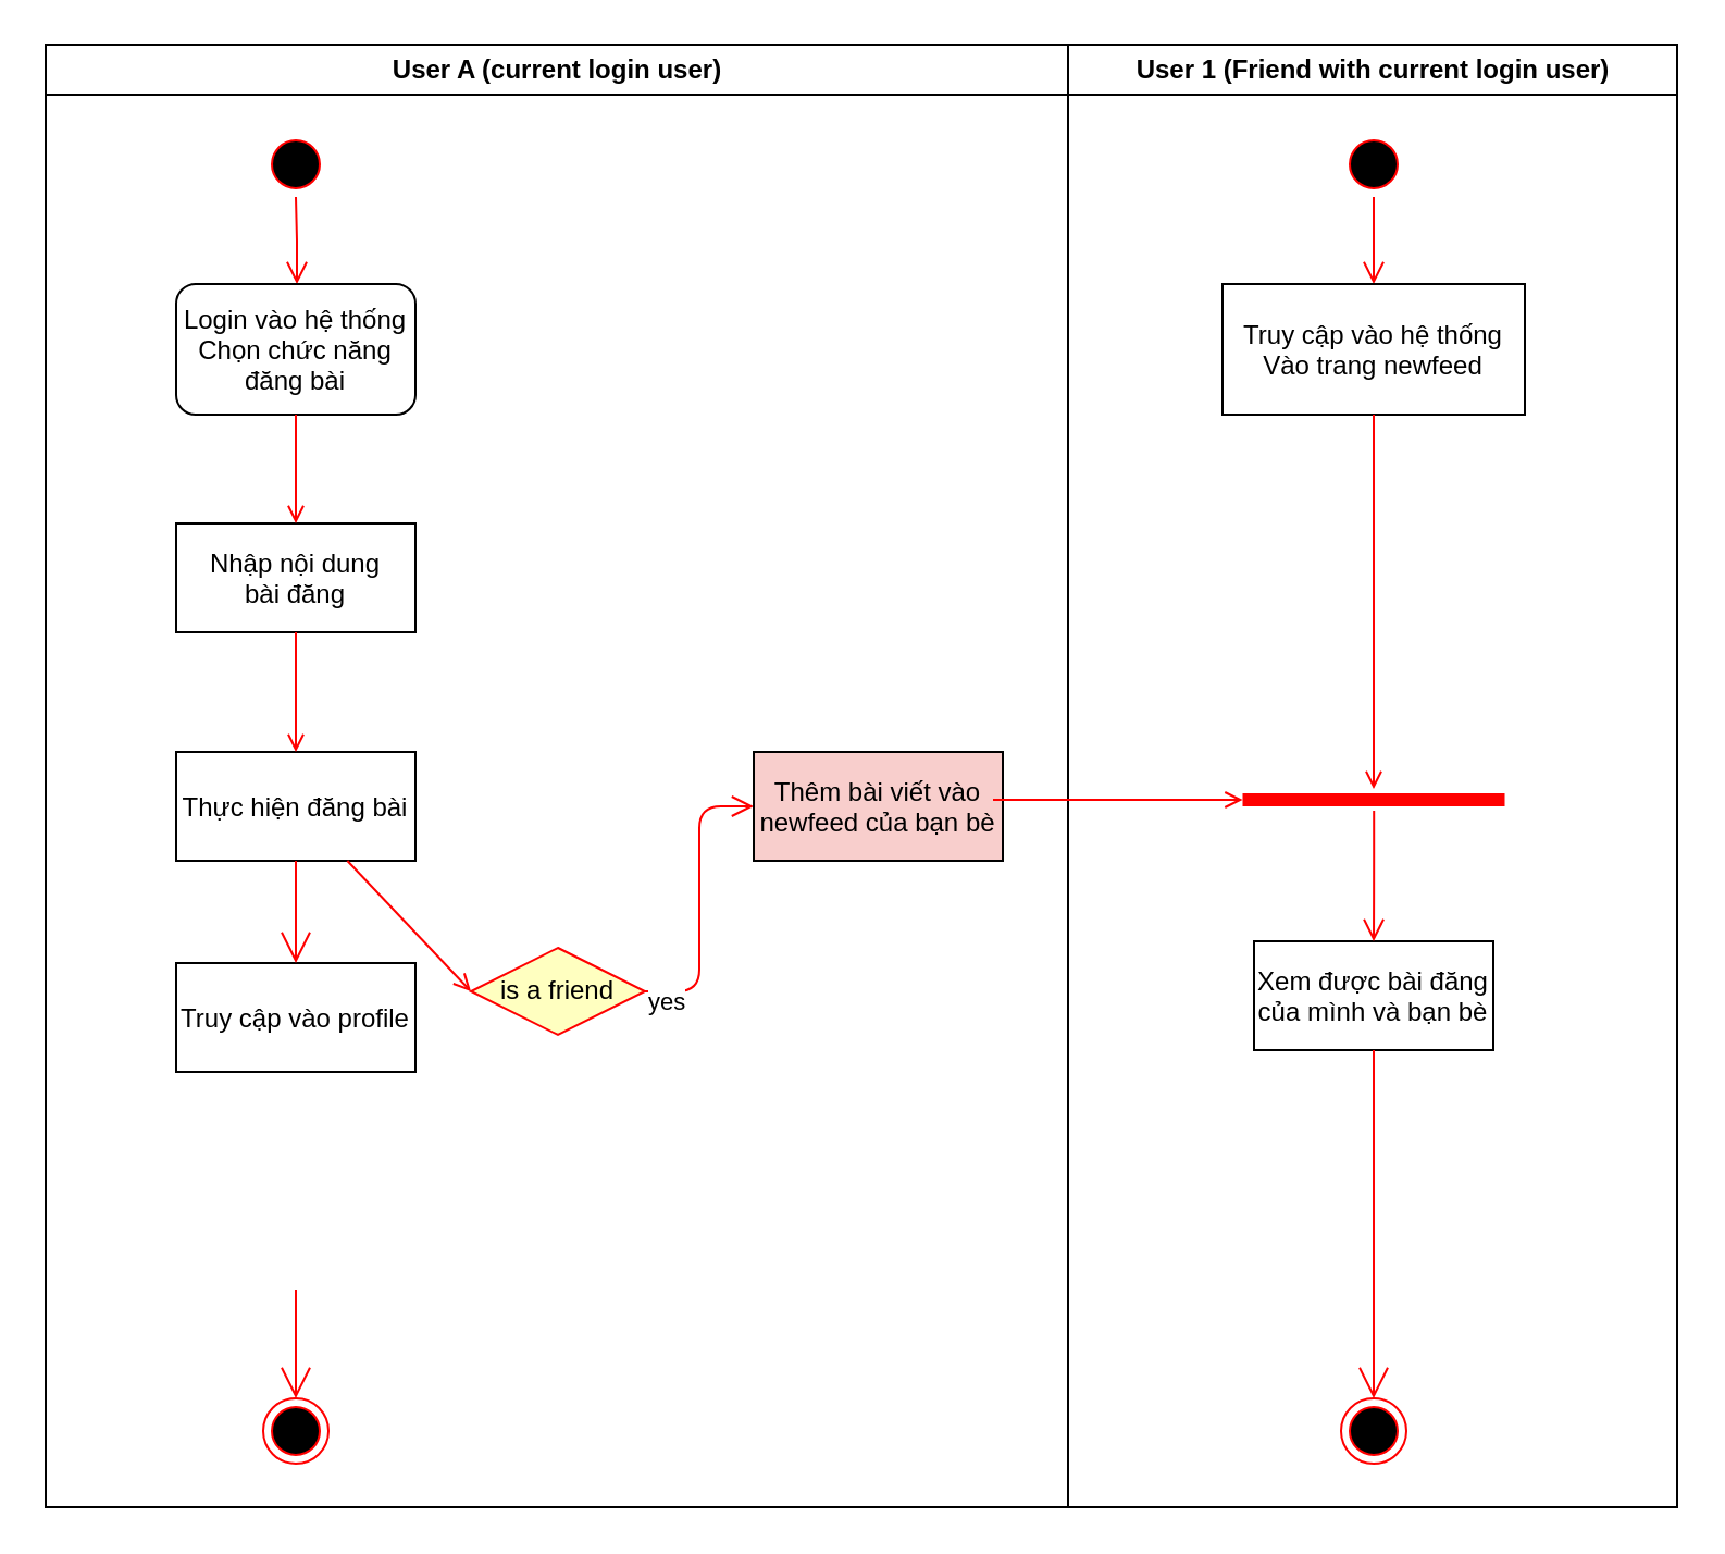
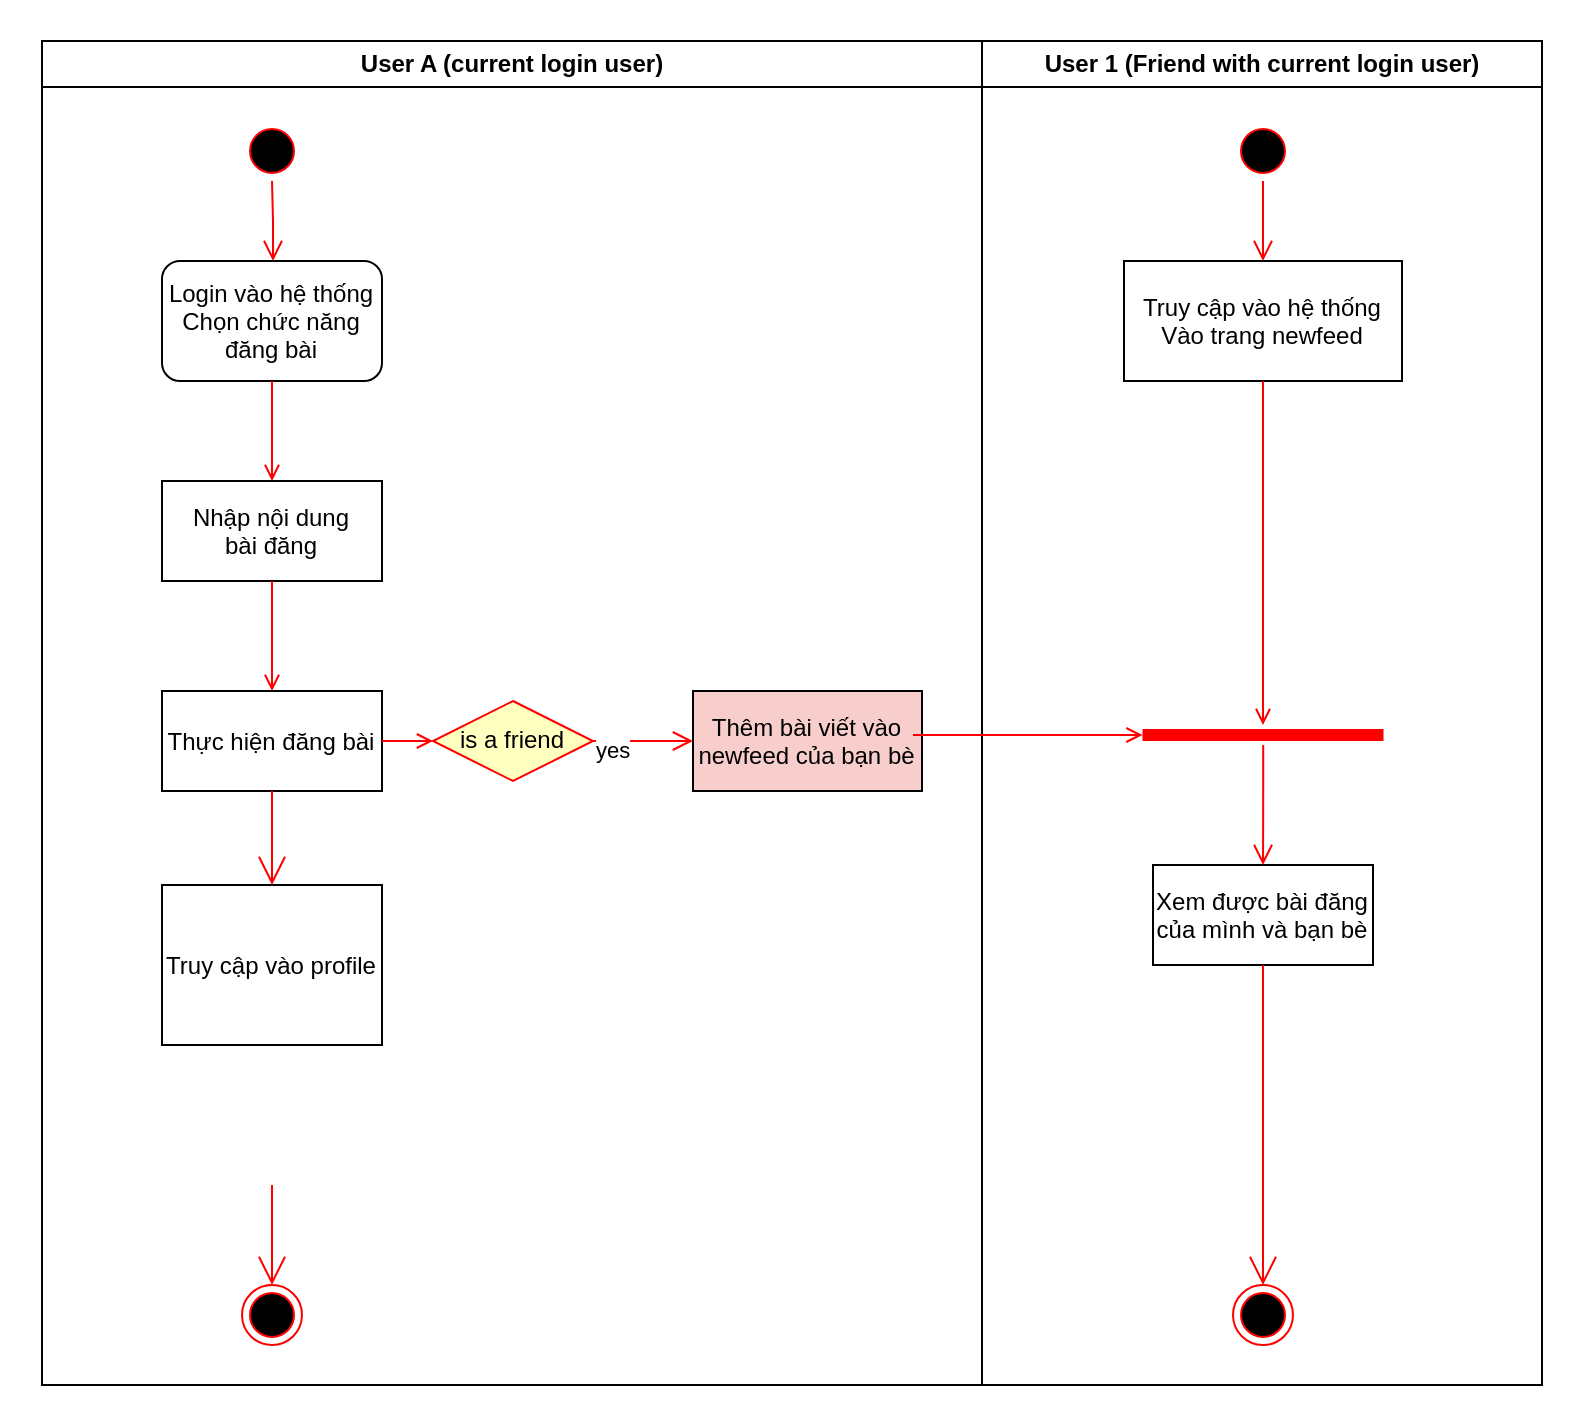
  <mxCell id="0" />
  <mxCell id="1" parent="0" />
  <mxCell id="2" value="User A (current login user)" style="swimlane;whiteSpace=wrap" parent="1" vertex="1"><mxGeometry x="20.5" y="20" width="470" height="672" as="geometry" /></mxCell>
  <mxCell id="3" value="" style="ellipse;shape=startState;fillColor=#000000;strokeColor=#ff0000;" parent="2" vertex="1"><mxGeometry x="100" y="40" width="30" height="30" as="geometry" /></mxCell>
  <mxCell id="4" value="" style="edgeStyle=elbowEdgeStyle;elbow=horizontal;verticalAlign=bottom;endArrow=open;endSize=8;strokeColor=#FF0000;endFill=1;rounded=0" parent="2" source="3" target="5" edge="1"><mxGeometry x="100" y="40" as="geometry"><mxPoint x="115" y="110" as="targetPoint" /></mxGeometry></mxCell>
  <mxCell id="5" value="Login vào hệ thống&#10;Chọn chức năng&#10;đăng bài" style="rounded=1;" parent="2" vertex="1"><mxGeometry x="60" y="110" width="110" height="60" as="geometry" /></mxCell>
  <mxCell id="6" value="Nhập nội dung&#10;bài đăng" style="" parent="2" vertex="1"><mxGeometry x="60" y="220" width="110" height="50" as="geometry" /></mxCell>
  <mxCell id="7" value="" style="endArrow=open;strokeColor=#FF0000;endFill=1;rounded=0" parent="2" source="5" target="6" edge="1"><mxGeometry relative="1" as="geometry" /></mxCell>
  <mxCell id="8" value="Thực hiện đăng bài" style="" parent="2" vertex="1"><mxGeometry x="60" y="325" width="110" height="50" as="geometry" /></mxCell>
  <mxCell id="9" value="" style="endArrow=open;strokeColor=#FF0000;endFill=1;rounded=0" parent="2" source="6" target="8" edge="1"><mxGeometry relative="1" as="geometry" /></mxCell>
- <mxCell id="10" value="Truy cập vào profile" style="" vertex="1" parent="2"><mxGeometry x="60" y="422" width="110" height="50" as="geometry" /></mxCell>
+ <mxCell id="10" value="Truy cập vào profile" style="" vertex="1" parent="2"><mxGeometry x="60" y="422" width="110" height="80" as="geometry" /></mxCell>
  <mxCell id="11" value="" style="endArrow=open;endFill=1;endSize=12;html=1;strokeColor=#FF0000;exitX=0.5;exitY=1;exitDx=0;exitDy=0;" edge="1" parent="2" source="8" target="10"><mxGeometry width="160" relative="1" as="geometry"><mxPoint x="55.5" y="502" as="sourcePoint" /><mxPoint x="215.5" y="502" as="targetPoint" /></mxGeometry></mxCell>
  <mxCell id="12" value="" style="ellipse;html=1;shape=endState;fillColor=#000000;strokeColor=#ff0000;" vertex="1" parent="2"><mxGeometry x="100" y="622" width="30" height="30" as="geometry" /></mxCell>
  <mxCell id="13" value="" style="endArrow=open;endFill=1;endSize=12;html=1;strokeColor=#FF0000;exitX=0.5;exitY=1;exitDx=0;exitDy=0;entryX=0.5;entryY=0;entryDx=0;entryDy=0;" edge="1" parent="2" target="12"><mxGeometry width="160" relative="1" as="geometry"><mxPoint x="115" y="572" as="sourcePoint" /><mxPoint x="115.5" y="612" as="targetPoint" /></mxGeometry></mxCell>
- <mxCell id="14" value="is a friend" style="rhombus;whiteSpace=wrap;html=1;fillColor=#ffffc0;strokeColor=#ff0000;" vertex="1" parent="2"><mxGeometry x="195.5" y="415" width="80" height="40" as="geometry" /></mxCell>
+ <mxCell id="14" value="is a friend" style="rhombus;whiteSpace=wrap;html=1;fillColor=#ffffc0;strokeColor=#ff0000;" vertex="1" parent="2"><mxGeometry x="195.5" y="330" width="80" height="40" as="geometry" /></mxCell>
  <mxCell id="15" value="yes" style="edgeStyle=orthogonalEdgeStyle;html=1;align=left;verticalAlign=top;endArrow=open;endSize=8;strokeColor=#ff0000;entryX=0;entryY=0.5;entryDx=0;entryDy=0;" edge="1" source="14" parent="2" target="17"><mxGeometry x="-1" y="8" relative="1" as="geometry"><mxPoint x="235.5" y="442" as="targetPoint" /><mxPoint as="offset" /></mxGeometry></mxCell>
  <mxCell id="16" value="" style="endArrow=open;strokeColor=#FF0000;endFill=1;rounded=0;entryX=0;entryY=0.5;entryDx=0;entryDy=0;" parent="2" source="8" target="14" edge="1"><mxGeometry relative="1" as="geometry"><mxPoint x="235.5" y="350" as="targetPoint" /></mxGeometry></mxCell>
  <mxCell id="17" value="Thêm bài viết vào &#10;newfeed của bạn bè" style="fillColor=#f8cecc;" vertex="1" parent="2"><mxGeometry x="325.5" y="325" width="114.5" height="50" as="geometry" /></mxCell>
  <mxCell id="18" value="User 1 (Friend with current login user)" style="swimlane;whiteSpace=wrap" parent="1" vertex="1"><mxGeometry x="490.5" y="20" width="280" height="672" as="geometry" /></mxCell>
  <mxCell id="19" value="" style="ellipse;shape=startState;fillColor=#000000;strokeColor=#ff0000;" parent="18" vertex="1"><mxGeometry x="125.5" y="40" width="30" height="30" as="geometry" /></mxCell>
  <mxCell id="20" value="" style="edgeStyle=elbowEdgeStyle;elbow=horizontal;verticalAlign=bottom;endArrow=open;endSize=8;strokeColor=#FF0000;endFill=1;rounded=0" parent="18" source="19" target="21" edge="1"><mxGeometry x="105.5" y="20" as="geometry"><mxPoint x="120.5" y="90" as="targetPoint" /></mxGeometry></mxCell>
  <mxCell id="21" value="Truy cập vào hệ thống&#10;Vào trang newfeed" style="" parent="18" vertex="1"><mxGeometry x="71" y="110" width="139" height="60" as="geometry" /></mxCell>
  <mxCell id="22" value="" style="endArrow=open;strokeColor=#FF0000;endFill=1;rounded=0;" parent="18" source="21" target="24" edge="1"><mxGeometry relative="1" as="geometry"><mxPoint x="140.5" y="272" as="targetPoint" /></mxGeometry></mxCell>
  <mxCell id="23" value="Xem được bài đăng&#10;của mình và bạn bè" style="" parent="18" vertex="1"><mxGeometry x="85.5" y="412" width="110" height="50" as="geometry" /></mxCell>
  <mxCell id="24" value="" style="shape=line;html=1;strokeWidth=6;strokeColor=#ff0000;" vertex="1" parent="18"><mxGeometry x="80.25" y="342" width="120.5" height="10" as="geometry" /></mxCell>
  <mxCell id="25" value="" style="edgeStyle=orthogonalEdgeStyle;html=1;verticalAlign=bottom;endArrow=open;endSize=8;strokeColor=#ff0000;" edge="1" source="24" parent="18"><mxGeometry relative="1" as="geometry"><mxPoint x="140.5" y="412" as="targetPoint" /></mxGeometry></mxCell>
  <mxCell id="26" value="" style="ellipse;html=1;shape=endState;fillColor=#000000;strokeColor=#ff0000;" vertex="1" parent="18"><mxGeometry x="125.5" y="622" width="30" height="30" as="geometry" /></mxCell>
  <mxCell id="27" value="" style="endArrow=open;endFill=1;endSize=12;html=1;strokeColor=#FF0000;exitX=0.5;exitY=1;exitDx=0;exitDy=0;entryX=0.5;entryY=0;entryDx=0;entryDy=0;" edge="1" parent="18" target="26" source="23"><mxGeometry width="160" relative="1" as="geometry"><mxPoint x="140.5" y="572" as="sourcePoint" /><mxPoint x="-23.5" y="484" as="targetPoint" /></mxGeometry></mxCell>
  <mxCell id="28" value="" style="endArrow=open;strokeColor=#FF0000;endFill=1;rounded=0;entryX=0;entryY=0.5;entryDx=0;entryDy=0;entryPerimeter=0;" edge="1" parent="1" target="24"><mxGeometry relative="1" as="geometry"><mxPoint x="456" y="367" as="sourcePoint" /><mxPoint x="640.512" y="382" as="targetPoint" /></mxGeometry></mxCell>
